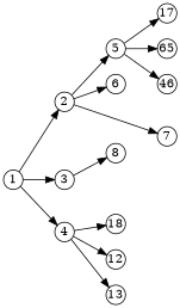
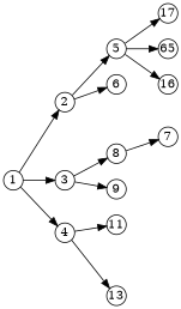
  digraph {
    rankdir=LR
    node [fixedsize=true shape=circle]
    n1 [label=1 width=0.3]
    n2 [label=2 width=0.3]
    n3 [label=3 width=0.3]
    n4 [label=4 width=0.3]
    n5 [label=5 width=0.3]
    n6 [label=6 width=0.3]
    n7 [label=7 width=0.3]
    n8 [label=8 width=0.3]
-   n10 [label=18 width=0.3]
-   n11 [label=12 width=0.3]
+   n9 [label=9 width=0.3]
+   n10 [label=11 width=0.3]
    n12 [label=13 width=0.3]
    n13 [label=17 width=0.3]
    n14 [label=65 width=0.3]
-   n15 [label=46 width=0.3]
+   n15 [label=16 width=0.3]
    n1 -> n2
    n1 -> n3
    n1 -> n4
    n2 -> n5
    n2 -> n6
-   n2 -> n7
+   n8 -> n7
    n3 -> n8
+   n3 -> n9
    n4 -> n10
-   n4 -> n11
    n4 -> n12
    n5 -> n13
    n5 -> n14
    n5 -> n15
  }
